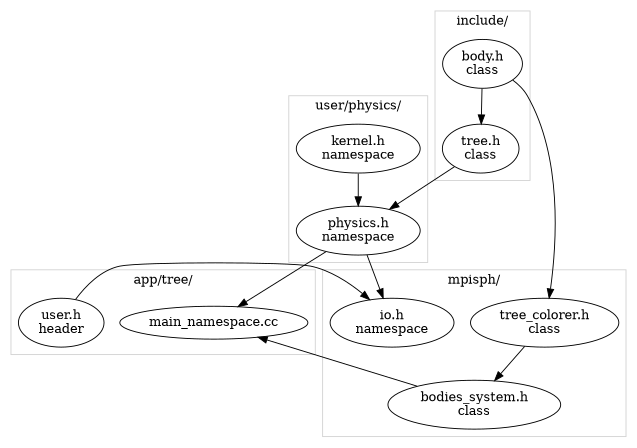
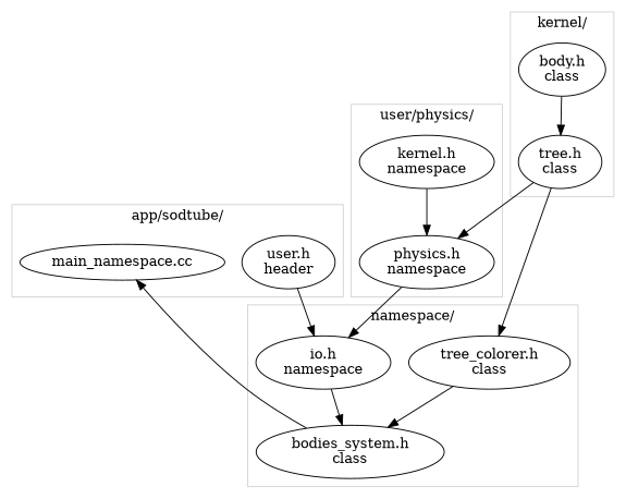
  digraph {
    "io.h\nnamespace"
    "bodies_system.h\nclass"
    "tree_colorer.h\nclass"
    n4 [label="main_namespace.cc"]
    "user.h\nheader"
    "body.h\nclass"
    "tree.h\nclass"
    "physics.h\nnamespace"
    "kernel.h\nnamespace"
    subgraph cluster_1 {
      color=lightgrey
-     label="mpisph/"
+     label="namespace/"
      "io.h\nnamespace"
      "bodies_system.h\nclass"
      "tree_colorer.h\nclass"
    }
    subgraph cluster_2 {
      color=lightgrey
-     label="app/tree/"
+     label="app/sodtube/"
      n4
      "user.h\nheader"
    }
    subgraph cluster_3 {
      color=lightgrey
-     label="include/"
+     label="kernel/"
      "body.h\nclass"
      "tree.h\nclass"
    }
    subgraph cluster_4 {
      color=lightgrey
      label="user/physics/"
      "physics.h\nnamespace"
      "kernel.h\nnamespace"
    }
+   "io.h\nnamespace" -> "bodies_system.h\nclass"
    "bodies_system.h\nclass" -> n4
    "tree_colorer.h\nclass" -> "bodies_system.h\nclass"
    "user.h\nheader" -> "io.h\nnamespace"
    "body.h\nclass" -> "tree.h\nclass"
-   "body.h\nclass" -> "tree_colorer.h\nclass"
+   "tree.h\nclass" -> "tree_colorer.h\nclass"
    "tree.h\nclass" -> "physics.h\nnamespace"
    "physics.h\nnamespace" -> "io.h\nnamespace"
-   "physics.h\nnamespace" -> n4
    "kernel.h\nnamespace" -> "physics.h\nnamespace"
  }
